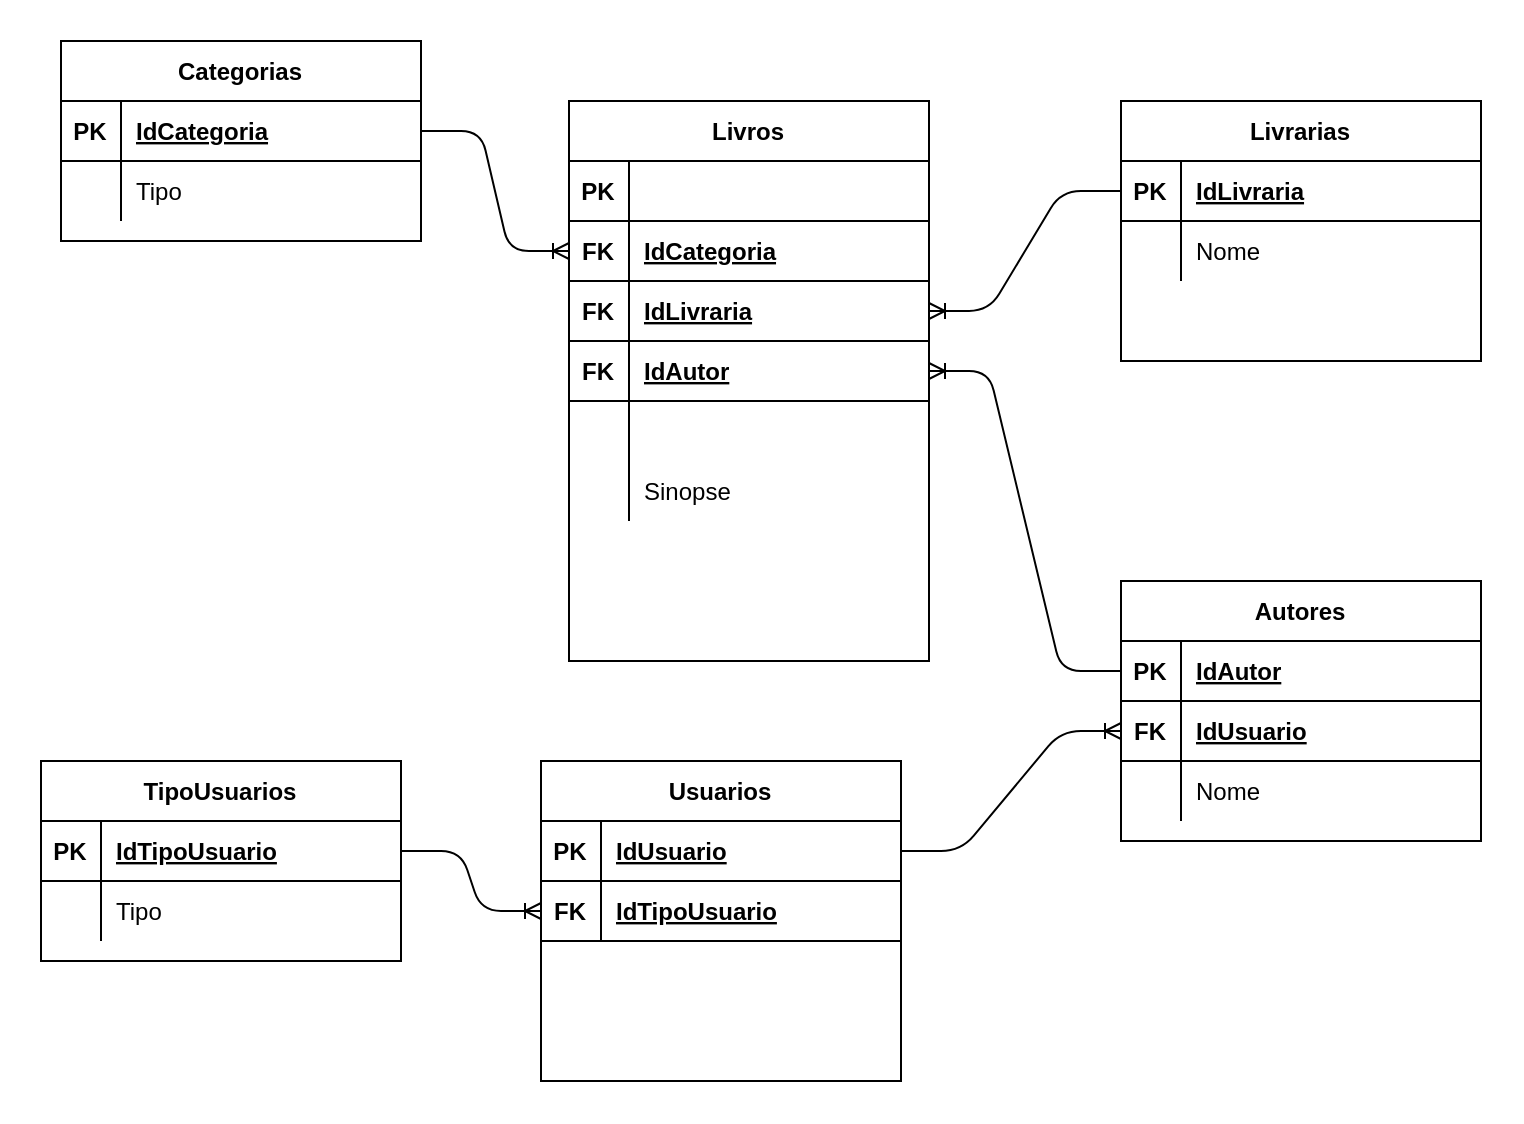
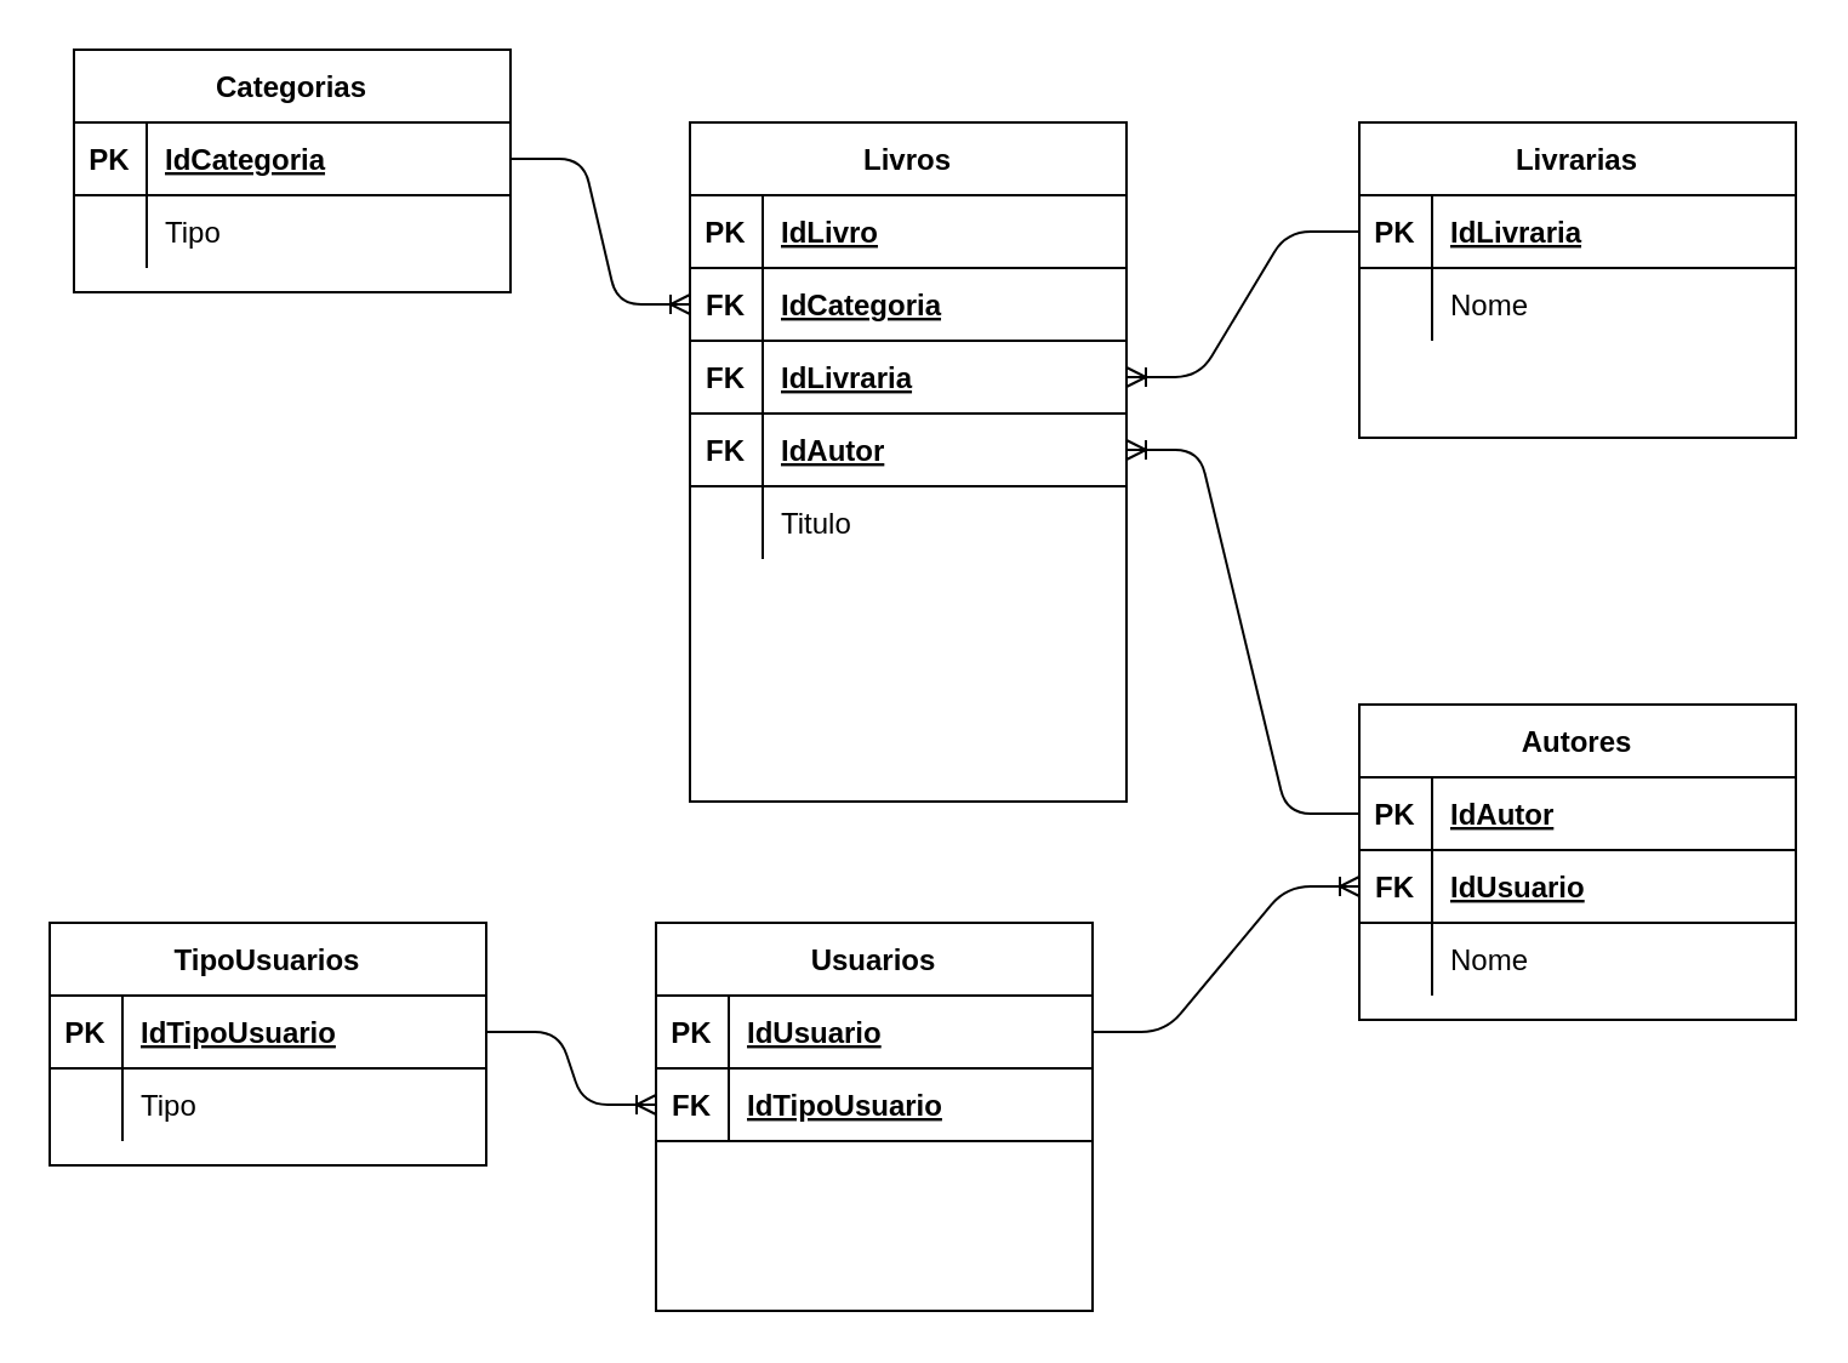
  <mxCell id="0" />
  <mxCell id="1" parent="0" />
  <mxCell id="2" value="Categorias" style="shape=table;startSize=30;container=1;collapsible=1;childLayout=tableLayout;fixedRows=1;rowLines=0;fontStyle=1;align=center;resizeLast=1;" vertex="1" parent="1"><mxGeometry x="30" y="20" width="180" height="100" as="geometry" /></mxCell>
  <mxCell id="3" value="" style="shape=partialRectangle;collapsible=0;dropTarget=0;pointerEvents=0;fillColor=none;top=0;left=0;bottom=1;right=0;points=[[0,0.5],[1,0.5]];portConstraint=eastwest;" vertex="1" parent="2"><mxGeometry y="30" width="180" height="30" as="geometry" /></mxCell>
  <mxCell id="4" value="PK" style="shape=partialRectangle;connectable=0;fillColor=none;top=0;left=0;bottom=0;right=0;fontStyle=1;overflow=hidden;" vertex="1" parent="3"><mxGeometry width="30" height="30" as="geometry" /></mxCell>
  <mxCell id="5" value="IdCategoria" style="shape=partialRectangle;connectable=0;fillColor=none;top=0;left=0;bottom=0;right=0;align=left;spacingLeft=6;fontStyle=5;overflow=hidden;" vertex="1" parent="3"><mxGeometry x="30" width="150" height="30" as="geometry" /></mxCell>
  <mxCell id="6" value="" style="shape=partialRectangle;collapsible=0;dropTarget=0;pointerEvents=0;fillColor=none;top=0;left=0;bottom=0;right=0;points=[[0,0.5],[1,0.5]];portConstraint=eastwest;" vertex="1" parent="2"><mxGeometry y="60" width="180" height="30" as="geometry" /></mxCell>
  <mxCell id="7" value="" style="shape=partialRectangle;connectable=0;fillColor=none;top=0;left=0;bottom=0;right=0;editable=1;overflow=hidden;" vertex="1" parent="6"><mxGeometry width="30" height="30" as="geometry" /></mxCell>
  <mxCell id="8" value="Tipo" style="shape=partialRectangle;connectable=0;fillColor=none;top=0;left=0;bottom=0;right=0;align=left;spacingLeft=6;overflow=hidden;" vertex="1" parent="6"><mxGeometry x="30" width="150" height="30" as="geometry" /></mxCell>
  <mxCell id="9" value="Livros" style="shape=table;startSize=30;container=1;collapsible=1;childLayout=tableLayout;fixedRows=1;rowLines=0;fontStyle=1;align=center;resizeLast=1;" vertex="1" parent="1"><mxGeometry x="284" y="50" width="180" height="280" as="geometry" /></mxCell>
  <mxCell id="10" value="" style="shape=partialRectangle;collapsible=0;dropTarget=0;pointerEvents=0;fillColor=none;top=0;left=0;bottom=1;right=0;points=[[0,0.5],[1,0.5]];portConstraint=eastwest;" vertex="1" parent="9"><mxGeometry y="30" width="180" height="30" as="geometry" /></mxCell>
  <mxCell id="11" value="PK" style="shape=partialRectangle;connectable=0;fillColor=none;top=0;left=0;bottom=0;right=0;fontStyle=1;overflow=hidden;" vertex="1" parent="10"><mxGeometry width="30" height="30" as="geometry" /></mxCell>
+ <mxCell id="12" value="IdLivro" style="shape=partialRectangle;connectable=0;fillColor=none;top=0;left=0;bottom=0;right=0;align=left;spacingLeft=6;fontStyle=5;overflow=hidden;" vertex="1" parent="10"><mxGeometry x="30" width="150" height="30" as="geometry" /></mxCell>
  <mxCell id="13" value="" style="shape=partialRectangle;collapsible=0;dropTarget=0;pointerEvents=0;fillColor=none;top=0;left=0;bottom=1;right=0;points=[[0,0.5],[1,0.5]];portConstraint=eastwest;" vertex="1" parent="9"><mxGeometry y="60" width="180" height="30" as="geometry" /></mxCell>
  <mxCell id="14" value="FK" style="shape=partialRectangle;connectable=0;fillColor=none;top=0;left=0;bottom=0;right=0;fontStyle=1;overflow=hidden;" vertex="1" parent="13"><mxGeometry width="30" height="30" as="geometry" /></mxCell>
  <mxCell id="15" value="IdCategoria" style="shape=partialRectangle;connectable=0;fillColor=none;top=0;left=0;bottom=0;right=0;align=left;spacingLeft=6;fontStyle=5;overflow=hidden;" vertex="1" parent="13"><mxGeometry x="30" width="150" height="30" as="geometry" /></mxCell>
  <mxCell id="16" value="" style="shape=partialRectangle;collapsible=0;dropTarget=0;pointerEvents=0;fillColor=none;top=0;left=0;bottom=1;right=0;points=[[0,0.5],[1,0.5]];portConstraint=eastwest;" vertex="1" parent="9"><mxGeometry y="90" width="180" height="30" as="geometry" /></mxCell>
  <mxCell id="17" value="FK" style="shape=partialRectangle;connectable=0;fillColor=none;top=0;left=0;bottom=0;right=0;fontStyle=1;overflow=hidden;" vertex="1" parent="16"><mxGeometry width="30" height="30" as="geometry" /></mxCell>
  <mxCell id="18" value="IdLivraria" style="shape=partialRectangle;connectable=0;fillColor=none;top=0;left=0;bottom=0;right=0;align=left;spacingLeft=6;fontStyle=5;overflow=hidden;" vertex="1" parent="16"><mxGeometry x="30" width="150" height="30" as="geometry" /></mxCell>
  <mxCell id="19" value="" style="shape=partialRectangle;collapsible=0;dropTarget=0;pointerEvents=0;fillColor=none;top=0;left=0;bottom=1;right=0;points=[[0,0.5],[1,0.5]];portConstraint=eastwest;" vertex="1" parent="9"><mxGeometry y="120" width="180" height="30" as="geometry" /></mxCell>
  <mxCell id="20" value="FK" style="shape=partialRectangle;connectable=0;fillColor=none;top=0;left=0;bottom=0;right=0;fontStyle=1;overflow=hidden;" vertex="1" parent="19"><mxGeometry width="30" height="30" as="geometry" /></mxCell>
  <mxCell id="21" value="IdAutor" style="shape=partialRectangle;connectable=0;fillColor=none;top=0;left=0;bottom=0;right=0;align=left;spacingLeft=6;fontStyle=5;overflow=hidden;" vertex="1" parent="19"><mxGeometry x="30" width="150" height="30" as="geometry" /></mxCell>
  <mxCell id="22" value="" style="shape=partialRectangle;collapsible=0;dropTarget=0;pointerEvents=0;fillColor=none;top=0;left=0;bottom=0;right=0;points=[[0,0.5],[1,0.5]];portConstraint=eastwest;" vertex="1" parent="9"><mxGeometry y="150" width="180" height="30" as="geometry" /></mxCell>
  <mxCell id="23" value="" style="shape=partialRectangle;connectable=0;fillColor=none;top=0;left=0;bottom=0;right=0;editable=1;overflow=hidden;" vertex="1" parent="22"><mxGeometry width="30" height="30" as="geometry" /></mxCell>
+ <mxCell id="24" value="Titulo" style="shape=partialRectangle;connectable=0;fillColor=none;top=0;left=0;bottom=0;right=0;align=left;spacingLeft=6;overflow=hidden;" vertex="1" parent="22"><mxGeometry x="30" width="150" height="30" as="geometry" /></mxCell>
  <mxCell id="25" value="" style="shape=partialRectangle;collapsible=0;dropTarget=0;pointerEvents=0;fillColor=none;top=0;left=0;bottom=0;right=0;points=[[0,0.5],[1,0.5]];portConstraint=eastwest;" vertex="1" parent="9"><mxGeometry y="180" width="180" height="30" as="geometry" /></mxCell>
  <mxCell id="26" value="" style="shape=partialRectangle;connectable=0;fillColor=none;top=0;left=0;bottom=0;right=0;editable=1;overflow=hidden;" vertex="1" parent="25"><mxGeometry width="30" height="30" as="geometry" /></mxCell>
- <mxCell id="27" value="Sinopse" style="shape=partialRectangle;connectable=0;fillColor=none;top=0;left=0;bottom=0;right=0;align=left;spacingLeft=6;overflow=hidden;" vertex="1" parent="25"><mxGeometry x="30" width="150" height="30" as="geometry" /></mxCell>
  <mxCell id="28" value="" style="shape=partialRectangle;collapsible=0;dropTarget=0;pointerEvents=0;fillColor=none;top=0;left=0;bottom=0;right=0;points=[[0,0.5],[1,0.5]];portConstraint=eastwest;" vertex="1" parent="9"><mxGeometry y="210" width="180" height="30" as="geometry" /></mxCell>
  <mxCell id="29" value="" style="shape=partialRectangle;connectable=0;fillColor=none;top=0;left=0;bottom=0;right=0;editable=1;overflow=hidden;" vertex="1" parent="28"><mxGeometry width="30" height="30" as="geometry" /></mxCell>
  <mxCell id="30" value="" style="shape=partialRectangle;collapsible=0;dropTarget=0;pointerEvents=0;fillColor=none;top=0;left=0;bottom=0;right=0;points=[[0,0.5],[1,0.5]];portConstraint=eastwest;" vertex="1" parent="9"><mxGeometry y="240" width="180" height="30" as="geometry" /></mxCell>
  <mxCell id="31" value="" style="shape=partialRectangle;connectable=0;fillColor=none;top=0;left=0;bottom=0;right=0;editable=1;overflow=hidden;" vertex="1" parent="30"><mxGeometry width="30" height="30" as="geometry" /></mxCell>
  <mxCell id="32" value="Livrarias" style="shape=table;startSize=30;container=1;collapsible=1;childLayout=tableLayout;fixedRows=1;rowLines=0;fontStyle=1;align=center;resizeLast=1;" vertex="1" parent="1"><mxGeometry x="560" y="50" width="180" height="130" as="geometry" /></mxCell>
  <mxCell id="33" value="" style="shape=partialRectangle;collapsible=0;dropTarget=0;pointerEvents=0;fillColor=none;top=0;left=0;bottom=1;right=0;points=[[0,0.5],[1,0.5]];portConstraint=eastwest;" vertex="1" parent="32"><mxGeometry y="30" width="180" height="30" as="geometry" /></mxCell>
  <mxCell id="34" value="PK" style="shape=partialRectangle;connectable=0;fillColor=none;top=0;left=0;bottom=0;right=0;fontStyle=1;overflow=hidden;" vertex="1" parent="33"><mxGeometry width="30" height="30" as="geometry" /></mxCell>
  <mxCell id="35" value="IdLivraria" style="shape=partialRectangle;connectable=0;fillColor=none;top=0;left=0;bottom=0;right=0;align=left;spacingLeft=6;fontStyle=5;overflow=hidden;" vertex="1" parent="33"><mxGeometry x="30" width="150" height="30" as="geometry" /></mxCell>
  <mxCell id="36" value="" style="shape=partialRectangle;collapsible=0;dropTarget=0;pointerEvents=0;fillColor=none;top=0;left=0;bottom=0;right=0;points=[[0,0.5],[1,0.5]];portConstraint=eastwest;" vertex="1" parent="32"><mxGeometry y="60" width="180" height="30" as="geometry" /></mxCell>
  <mxCell id="37" value="" style="shape=partialRectangle;connectable=0;fillColor=none;top=0;left=0;bottom=0;right=0;editable=1;overflow=hidden;" vertex="1" parent="36"><mxGeometry width="30" height="30" as="geometry" /></mxCell>
  <mxCell id="38" value="Nome" style="shape=partialRectangle;connectable=0;fillColor=none;top=0;left=0;bottom=0;right=0;align=left;spacingLeft=6;overflow=hidden;" vertex="1" parent="36"><mxGeometry x="30" width="150" height="30" as="geometry" /></mxCell>
  <mxCell id="39" value="" style="shape=partialRectangle;collapsible=0;dropTarget=0;pointerEvents=0;fillColor=none;top=0;left=0;bottom=0;right=0;points=[[0,0.5],[1,0.5]];portConstraint=eastwest;" vertex="1" parent="32"><mxGeometry y="90" width="180" height="30" as="geometry" /></mxCell>
  <mxCell id="40" value="" style="shape=partialRectangle;connectable=0;fillColor=none;top=0;left=0;bottom=0;right=0;editable=1;overflow=hidden;" vertex="1" parent="39"><mxGeometry width="30" height="30" as="geometry" /></mxCell>
  <mxCell id="41" value="Autores" style="shape=table;startSize=30;container=1;collapsible=1;childLayout=tableLayout;fixedRows=1;rowLines=0;fontStyle=1;align=center;resizeLast=1;" vertex="1" parent="1"><mxGeometry x="560" y="290" width="180" height="130" as="geometry" /></mxCell>
  <mxCell id="42" value="" style="shape=partialRectangle;collapsible=0;dropTarget=0;pointerEvents=0;fillColor=none;top=0;left=0;bottom=1;right=0;points=[[0,0.5],[1,0.5]];portConstraint=eastwest;" vertex="1" parent="41"><mxGeometry y="30" width="180" height="30" as="geometry" /></mxCell>
  <mxCell id="43" value="PK" style="shape=partialRectangle;connectable=0;fillColor=none;top=0;left=0;bottom=0;right=0;fontStyle=1;overflow=hidden;" vertex="1" parent="42"><mxGeometry width="30" height="30" as="geometry" /></mxCell>
  <mxCell id="44" value="IdAutor" style="shape=partialRectangle;connectable=0;fillColor=none;top=0;left=0;bottom=0;right=0;align=left;spacingLeft=6;fontStyle=5;overflow=hidden;" vertex="1" parent="42"><mxGeometry x="30" width="150" height="30" as="geometry" /></mxCell>
  <mxCell id="45" value="" style="shape=partialRectangle;collapsible=0;dropTarget=0;pointerEvents=0;fillColor=none;top=0;left=0;bottom=1;right=0;points=[[0,0.5],[1,0.5]];portConstraint=eastwest;" vertex="1" parent="41"><mxGeometry y="60" width="180" height="30" as="geometry" /></mxCell>
  <mxCell id="46" value="FK" style="shape=partialRectangle;connectable=0;fillColor=none;top=0;left=0;bottom=0;right=0;fontStyle=1;overflow=hidden;" vertex="1" parent="45"><mxGeometry width="30" height="30" as="geometry" /></mxCell>
  <mxCell id="47" value="IdUsuario" style="shape=partialRectangle;connectable=0;fillColor=none;top=0;left=0;bottom=0;right=0;align=left;spacingLeft=6;fontStyle=5;overflow=hidden;" vertex="1" parent="45"><mxGeometry x="30" width="150" height="30" as="geometry" /></mxCell>
  <mxCell id="48" value="" style="shape=partialRectangle;collapsible=0;dropTarget=0;pointerEvents=0;fillColor=none;top=0;left=0;bottom=0;right=0;points=[[0,0.5],[1,0.5]];portConstraint=eastwest;" vertex="1" parent="41"><mxGeometry y="90" width="180" height="30" as="geometry" /></mxCell>
  <mxCell id="49" value="" style="shape=partialRectangle;connectable=0;fillColor=none;top=0;left=0;bottom=0;right=0;editable=1;overflow=hidden;" vertex="1" parent="48"><mxGeometry width="30" height="30" as="geometry" /></mxCell>
  <mxCell id="50" value="Nome" style="shape=partialRectangle;connectable=0;fillColor=none;top=0;left=0;bottom=0;right=0;align=left;spacingLeft=6;overflow=hidden;" vertex="1" parent="48"><mxGeometry x="30" width="150" height="30" as="geometry" /></mxCell>
  <mxCell id="51" value="Usuarios" style="shape=table;startSize=30;container=1;collapsible=1;childLayout=tableLayout;fixedRows=1;rowLines=0;fontStyle=1;align=center;resizeLast=1;" vertex="1" parent="1"><mxGeometry x="270" y="380" width="180" height="160" as="geometry" /></mxCell>
  <mxCell id="52" value="" style="shape=partialRectangle;collapsible=0;dropTarget=0;pointerEvents=0;fillColor=none;top=0;left=0;bottom=1;right=0;points=[[0,0.5],[1,0.5]];portConstraint=eastwest;" vertex="1" parent="51"><mxGeometry y="30" width="180" height="30" as="geometry" /></mxCell>
  <mxCell id="53" value="PK" style="shape=partialRectangle;connectable=0;fillColor=none;top=0;left=0;bottom=0;right=0;fontStyle=1;overflow=hidden;" vertex="1" parent="52"><mxGeometry width="30" height="30" as="geometry" /></mxCell>
  <mxCell id="54" value="IdUsuario" style="shape=partialRectangle;connectable=0;fillColor=none;top=0;left=0;bottom=0;right=0;align=left;spacingLeft=6;fontStyle=5;overflow=hidden;" vertex="1" parent="52"><mxGeometry x="30" width="150" height="30" as="geometry" /></mxCell>
  <mxCell id="55" value="" style="shape=partialRectangle;collapsible=0;dropTarget=0;pointerEvents=0;fillColor=none;top=0;left=0;bottom=1;right=0;points=[[0,0.5],[1,0.5]];portConstraint=eastwest;" vertex="1" parent="51"><mxGeometry y="60" width="180" height="30" as="geometry" /></mxCell>
  <mxCell id="56" value="FK" style="shape=partialRectangle;connectable=0;fillColor=none;top=0;left=0;bottom=0;right=0;fontStyle=1;overflow=hidden;" vertex="1" parent="55"><mxGeometry width="30" height="30" as="geometry" /></mxCell>
  <mxCell id="57" value="IdTipoUsuario" style="shape=partialRectangle;connectable=0;fillColor=none;top=0;left=0;bottom=0;right=0;align=left;spacingLeft=6;fontStyle=5;overflow=hidden;" vertex="1" parent="55"><mxGeometry x="30" width="150" height="30" as="geometry" /></mxCell>
  <mxCell id="58" value="" style="shape=partialRectangle;collapsible=0;dropTarget=0;pointerEvents=0;fillColor=none;top=0;left=0;bottom=0;right=0;points=[[0,0.5],[1,0.5]];portConstraint=eastwest;" vertex="1" parent="51"><mxGeometry y="90" width="180" height="30" as="geometry" /></mxCell>
  <mxCell id="59" value="" style="shape=partialRectangle;connectable=0;fillColor=none;top=0;left=0;bottom=0;right=0;editable=1;overflow=hidden;" vertex="1" parent="58"><mxGeometry width="30" height="30" as="geometry" /></mxCell>
  <mxCell id="60" value="" style="shape=partialRectangle;collapsible=0;dropTarget=0;pointerEvents=0;fillColor=none;top=0;left=0;bottom=0;right=0;points=[[0,0.5],[1,0.5]];portConstraint=eastwest;" vertex="1" parent="51"><mxGeometry y="120" width="180" height="30" as="geometry" /></mxCell>
  <mxCell id="61" value="" style="shape=partialRectangle;connectable=0;fillColor=none;top=0;left=0;bottom=0;right=0;editable=1;overflow=hidden;" vertex="1" parent="60"><mxGeometry width="30" height="30" as="geometry" /></mxCell>
  <mxCell id="62" value="TipoUsuarios" style="shape=table;startSize=30;container=1;collapsible=1;childLayout=tableLayout;fixedRows=1;rowLines=0;fontStyle=1;align=center;resizeLast=1;" vertex="1" parent="1"><mxGeometry x="20" y="380" width="180" height="100" as="geometry" /></mxCell>
  <mxCell id="63" value="" style="shape=partialRectangle;collapsible=0;dropTarget=0;pointerEvents=0;fillColor=none;top=0;left=0;bottom=1;right=0;points=[[0,0.5],[1,0.5]];portConstraint=eastwest;" vertex="1" parent="62"><mxGeometry y="30" width="180" height="30" as="geometry" /></mxCell>
  <mxCell id="64" value="PK" style="shape=partialRectangle;connectable=0;fillColor=none;top=0;left=0;bottom=0;right=0;fontStyle=1;overflow=hidden;" vertex="1" parent="63"><mxGeometry width="30" height="30" as="geometry" /></mxCell>
  <mxCell id="65" value="IdTipoUsuario" style="shape=partialRectangle;connectable=0;fillColor=none;top=0;left=0;bottom=0;right=0;align=left;spacingLeft=6;fontStyle=5;overflow=hidden;" vertex="1" parent="63"><mxGeometry x="30" width="150" height="30" as="geometry" /></mxCell>
  <mxCell id="66" value="" style="shape=partialRectangle;collapsible=0;dropTarget=0;pointerEvents=0;fillColor=none;top=0;left=0;bottom=0;right=0;points=[[0,0.5],[1,0.5]];portConstraint=eastwest;" vertex="1" parent="62"><mxGeometry y="60" width="180" height="30" as="geometry" /></mxCell>
  <mxCell id="67" value="" style="shape=partialRectangle;connectable=0;fillColor=none;top=0;left=0;bottom=0;right=0;editable=1;overflow=hidden;" vertex="1" parent="66"><mxGeometry width="30" height="30" as="geometry" /></mxCell>
  <mxCell id="68" value="Tipo" style="shape=partialRectangle;connectable=0;fillColor=none;top=0;left=0;bottom=0;right=0;align=left;spacingLeft=6;overflow=hidden;" vertex="1" parent="66"><mxGeometry x="30" width="150" height="30" as="geometry" /></mxCell>
  <mxCell id="69" value="" style="edgeStyle=entityRelationEdgeStyle;fontSize=12;html=1;endArrow=ERoneToMany;" edge="1" parent="1" source="42" target="19"><mxGeometry width="100" height="100" relative="1" as="geometry"><mxPoint x="460" y="350" as="sourcePoint" /><mxPoint x="560" y="250" as="targetPoint" /></mxGeometry></mxCell>
  <mxCell id="70" value="" style="edgeStyle=entityRelationEdgeStyle;fontSize=12;html=1;endArrow=ERoneToMany;" edge="1" parent="1" source="52" target="45"><mxGeometry width="100" height="100" relative="1" as="geometry"><mxPoint x="460" y="350" as="sourcePoint" /><mxPoint x="560" y="250" as="targetPoint" /></mxGeometry></mxCell>
  <mxCell id="71" value="" style="edgeStyle=entityRelationEdgeStyle;fontSize=12;html=1;endArrow=ERoneToMany;" edge="1" parent="1" source="3" target="13"><mxGeometry width="100" height="100" relative="1" as="geometry"><mxPoint x="460" y="350" as="sourcePoint" /><mxPoint x="560" y="250" as="targetPoint" /></mxGeometry></mxCell>
  <mxCell id="72" value="" style="edgeStyle=entityRelationEdgeStyle;fontSize=12;html=1;endArrow=ERoneToMany;" edge="1" parent="1" source="33" target="16"><mxGeometry width="100" height="100" relative="1" as="geometry"><mxPoint x="460" y="350" as="sourcePoint" /><mxPoint x="560" y="250" as="targetPoint" /></mxGeometry></mxCell>
  <mxCell id="73" value="" style="edgeStyle=entityRelationEdgeStyle;fontSize=12;html=1;endArrow=ERoneToMany;" edge="1" parent="1" source="63" target="55"><mxGeometry width="100" height="100" relative="1" as="geometry"><mxPoint x="460" y="350" as="sourcePoint" /><mxPoint x="560" y="250" as="targetPoint" /></mxGeometry></mxCell>
